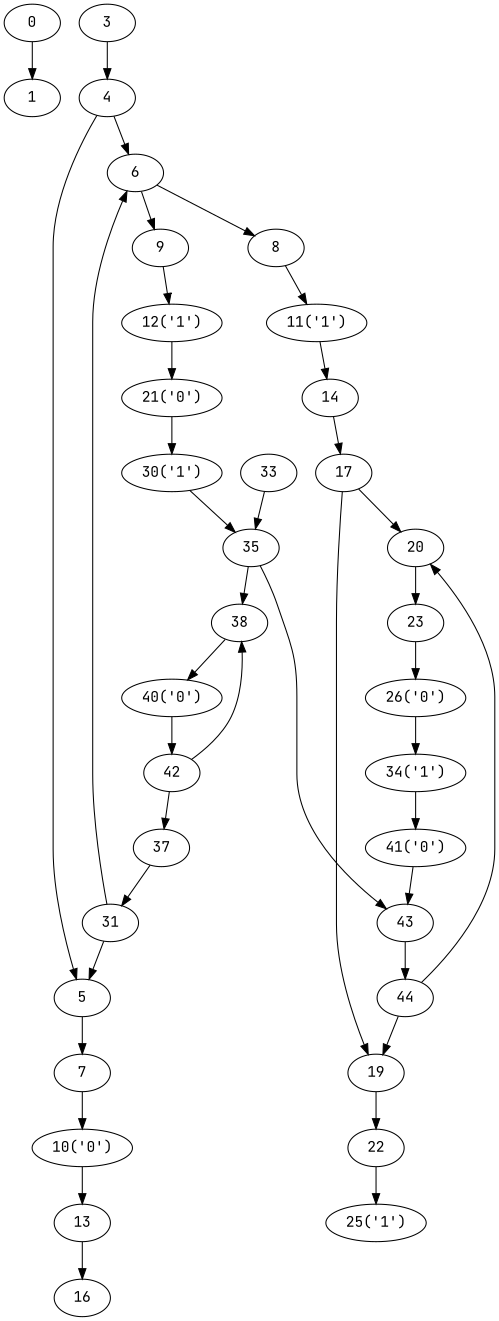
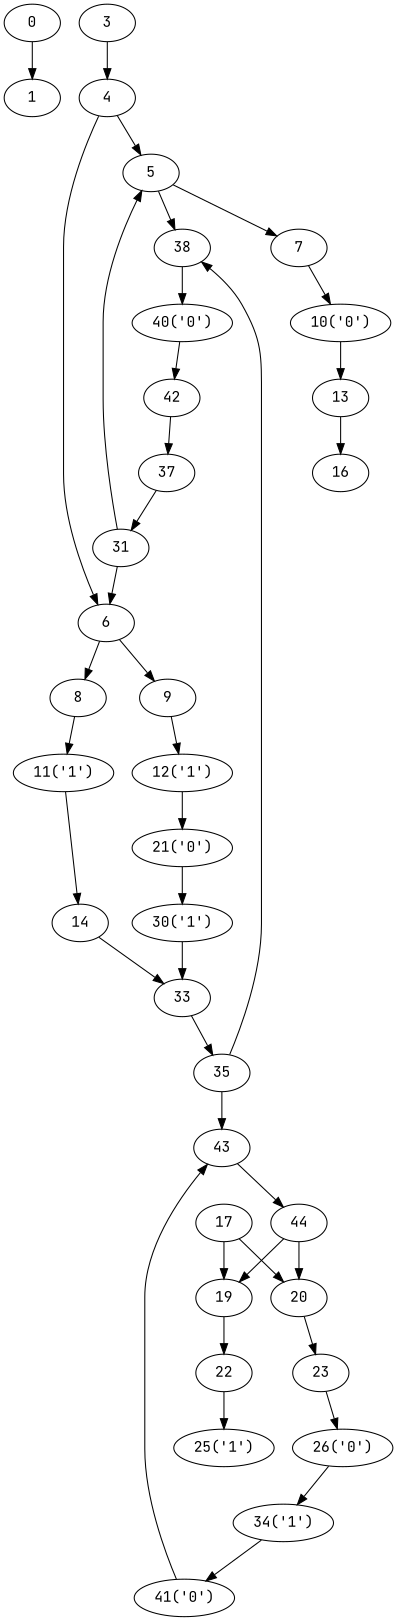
  digraph {
    fontname="JetBrains Mono"
    node [fontname="JetBrains Mono"]
    edge [fontname="JetBrains Mono"]
    0
    1
    3
    4
    5
    6
    7
    8
    9
    n10 [label="10('0')"]
    n11 [label="11('1')"]
    n12 [label="12('1')"]
    13
    14
    n15 [label="21('0')"]
    16
    17
    n18 [label="30('1')"]
    19
    20
    22
    23
    n23 [label="25('1')"]
    n24 [label="26('0')"]
    33
    n26 [label="34('1')"]
    n27 [label="41('0')"]
    31
    35
    38
    43
    37
    n33 [label="40('0')"]
    42
    44
    0 -> 1
    3 -> 4
    4 -> 5
    4 -> 6
    5 -> 7
    6 -> 8
    6 -> 9
    7 -> n10
    8 -> n11
    9 -> n12
    n10 -> 13
    n11 -> 14
    n12 -> n15
    13 -> 16
-   14 -> 17
+   14 -> 33
    n15 -> n18
    17 -> 19
    17 -> 20
-   n18 -> 35
+   n18 -> 33
    19 -> 22
    20 -> 23
    22 -> n23
    23 -> n24
    n24 -> n26
    33 -> 35
    n26 -> n27
    n27 -> 43
    31 -> 5
    31 -> 6
    35 -> 38
    35 -> 43
    38 -> n33
    43 -> 44
    37 -> 31
    n33 -> 42
-   42 -> 38
+   5 -> 38
    42 -> 37
    44 -> 19
    44 -> 20
  }
